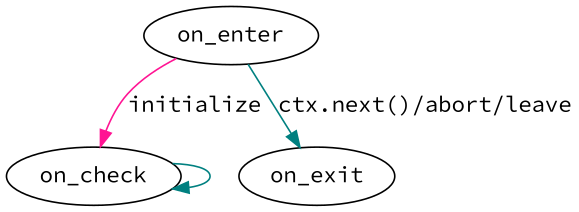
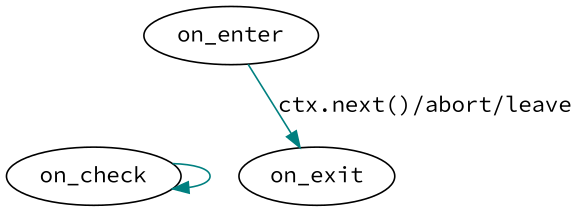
  digraph {
    fontname="Source Code Pro"
    node [fontname="Source Code Pro" shape=ellipse]
    edge [color=teal fontname="Source Code Pro"]
    on_enter
    on_check
    on_exit
-   on_enter -> on_check [color=deeppink label=initialize]
    on_enter -> on_exit [label="ctx.next()/abort/leave"]
    on_check -> on_check
  }
